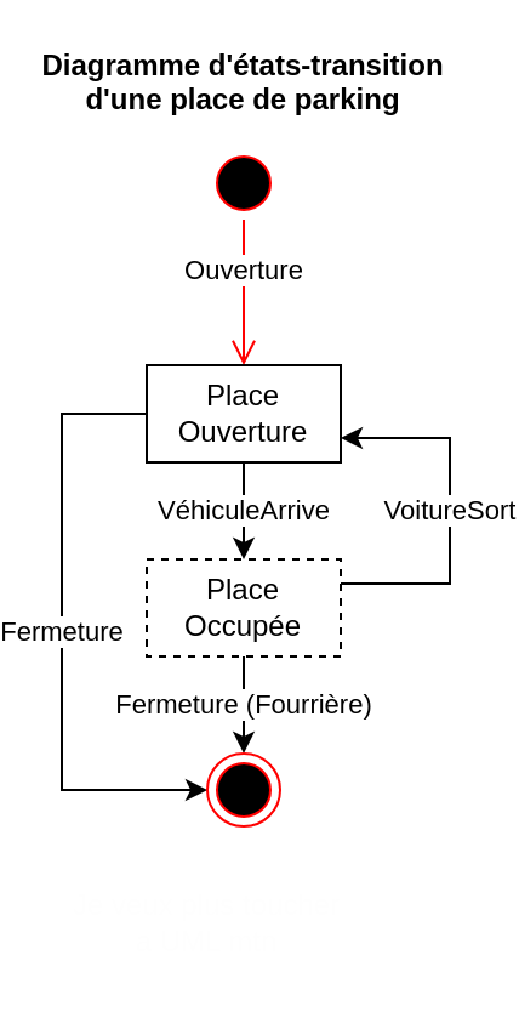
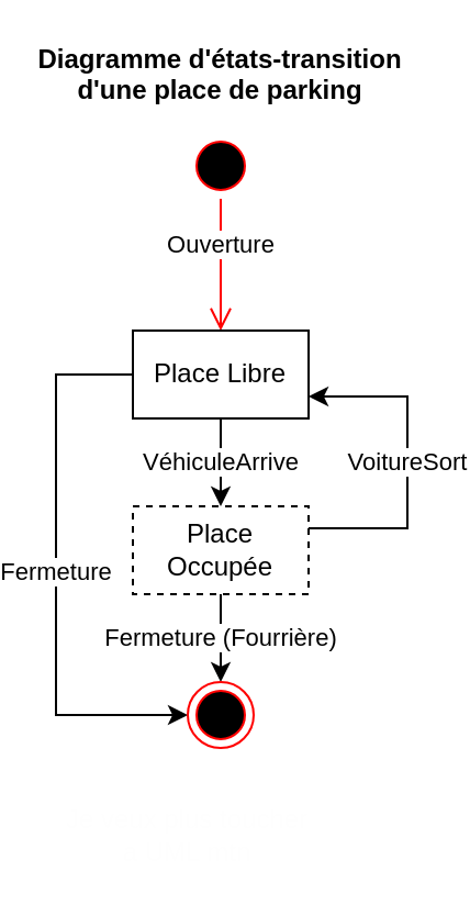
  <mxCell id="0" />
  <mxCell id="1" parent="0" />
  <mxCell id="2" value="" style="ellipse;html=1;shape=startState;fillColor=#000000;strokeColor=#ff0000;" vertex="1" parent="1"><mxGeometry x="85" y="60" width="30" height="30" as="geometry" /></mxCell>
  <mxCell id="3" value="Ouverture" style="edgeStyle=orthogonalEdgeStyle;html=1;verticalAlign=bottom;endArrow=open;endSize=8;strokeColor=#ff0000;rounded=0;" edge="1" source="2" parent="1"><mxGeometry relative="1" as="geometry"><mxPoint x="100" y="150" as="targetPoint" /></mxGeometry></mxCell>
  <mxCell id="4" value="Diagramme d'états-transition&#10;d'une place de parking" style="text;align=center;fontStyle=1;verticalAlign=middle;spacingLeft=3;spacingRight=3;strokeColor=none;rotatable=0;points=[[0,0.5],[1,0.5]];portConstraint=eastwest;" vertex="1" parent="1"><mxGeometry x="20" y="20" width="160" height="26" as="geometry" /></mxCell>
  <mxCell id="5" value="VéhiculeArrive" style="edgeStyle=orthogonalEdgeStyle;rounded=0;orthogonalLoop=1;jettySize=auto;html=1;exitX=0.5;exitY=1;exitDx=0;exitDy=0;" edge="1" parent="1" source="7" target="10"><mxGeometry relative="1" as="geometry" /></mxCell>
  <mxCell id="6" value="Fermeture" style="edgeStyle=orthogonalEdgeStyle;rounded=0;orthogonalLoop=1;jettySize=auto;html=1;exitX=0;exitY=0.5;exitDx=0;exitDy=0;entryX=0;entryY=0.5;entryDx=0;entryDy=0;" edge="1" parent="1" source="7" target="11"><mxGeometry relative="1" as="geometry"><Array as="points"><mxPoint x="25" y="170" /><mxPoint x="25" y="325" /></Array></mxGeometry></mxCell>
- <mxCell id="7" value="Place Ouverture" style="rounded=0;whiteSpace=wrap;html=1;" vertex="1" parent="1"><mxGeometry x="60" y="150" width="80" height="40" as="geometry" /></mxCell>
+ <mxCell id="7" value="Place Libre" style="rounded=0;whiteSpace=wrap;html=1;" vertex="1" parent="1"><mxGeometry x="60" y="150" width="80" height="40" as="geometry" /></mxCell>
  <mxCell id="8" value="VoitureSort" style="edgeStyle=orthogonalEdgeStyle;rounded=0;orthogonalLoop=1;jettySize=auto;html=1;exitX=1;exitY=0.25;exitDx=0;exitDy=0;entryX=1;entryY=0.75;entryDx=0;entryDy=0;" edge="1" parent="1" source="10" target="7"><mxGeometry relative="1" as="geometry"><Array as="points"><mxPoint x="185" y="240" /><mxPoint x="185" y="180" /></Array></mxGeometry></mxCell>
  <mxCell id="9" value="Fermeture (Fourrière)" style="edgeStyle=orthogonalEdgeStyle;rounded=0;orthogonalLoop=1;jettySize=auto;html=1;exitX=0.5;exitY=1;exitDx=0;exitDy=0;entryX=0.5;entryY=0;entryDx=0;entryDy=0;" edge="1" parent="1" source="10" target="11"><mxGeometry relative="1" as="geometry"><mxPoint x="100.207" y="310" as="targetPoint" /></mxGeometry></mxCell>
  <mxCell id="10" value="Place Occupée" style="rounded=0;whiteSpace=wrap;html=1;dashed=1;" vertex="1" parent="1"><mxGeometry x="60" y="230" width="80" height="40" as="geometry" /></mxCell>
  <mxCell id="11" value="" style="ellipse;html=1;shape=endState;fillColor=#000000;strokeColor=#ff0000;" vertex="1" parent="1"><mxGeometry x="85" y="310" width="30" height="30" as="geometry" /></mxCell>
  <mxCell id="12" value="Je veux plus toucher a UML mtn" style="text;html=1;strokeColor=none;fillColor=none;align=center;verticalAlign=middle;whiteSpace=wrap;rounded=0;fontColor=#FEFEFE;" vertex="1" parent="1"><mxGeometry x="25" y="365" width="120" height="30" as="geometry" /></mxCell>
